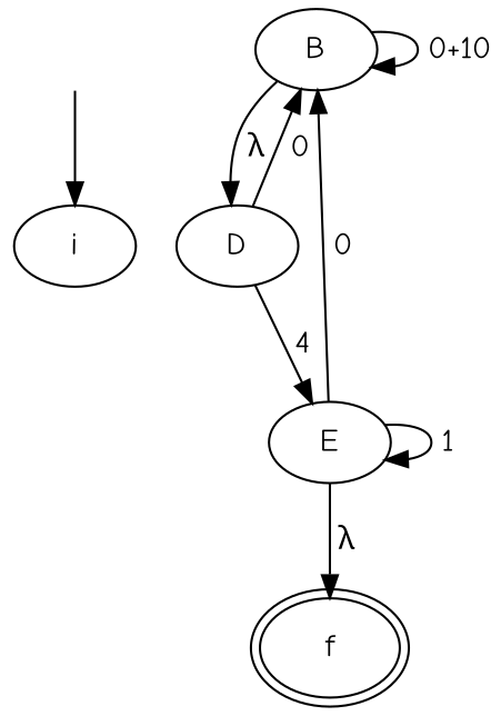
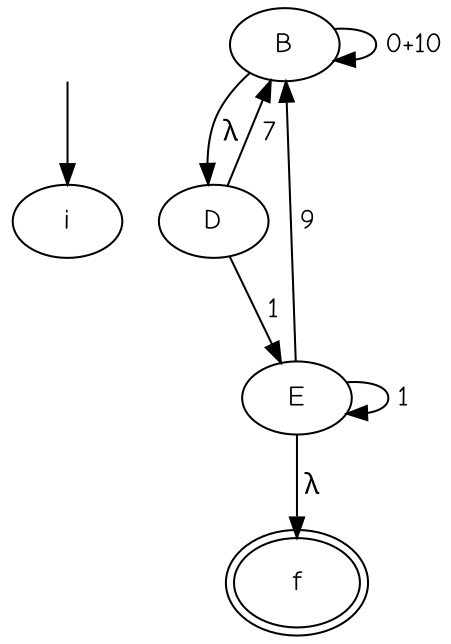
  digraph {
    fontname="Comic Neue"
    node [fontname="Comic Neue"]
    edge [fontname="Comic Neue"]
    _nil0 [style=invis]
    i
    B
    D
    E
    f [peripheries=2]
    _nil0 -> i
    B -> B [label=" 0+10"]
    B -> D [label=" λ"]
-   D -> B [label=" 0"]
-   D -> E [label=" 4"]
-   E -> B [label=" 0"]
+   D -> B [label=" 7"]
+   D -> E [label=" 1"]
+   E -> B [label=" 9"]
    E -> E [label=" 1"]
    E -> f [label=" λ"]
  }
